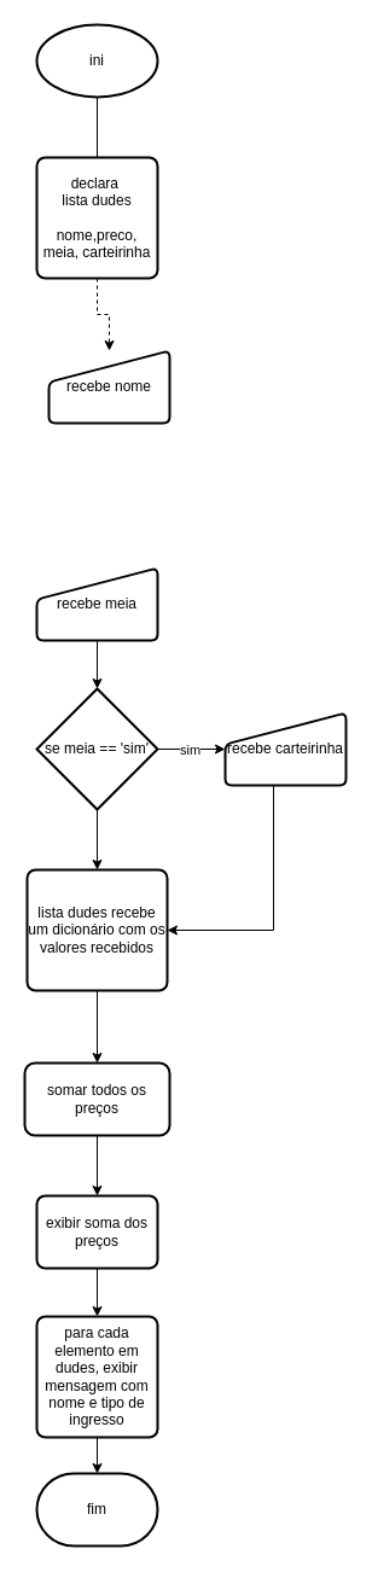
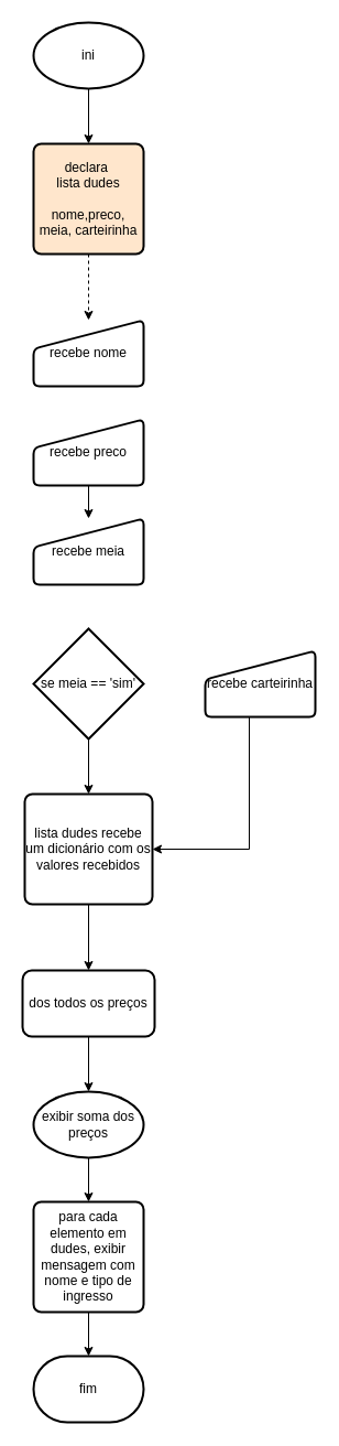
  <mxCell id="0" />
  <mxCell id="1" parent="0" />
- <mxCell id="2" style="edgeStyle=orthogonalEdgeStyle;rounded=0;orthogonalLoop=1;jettySize=auto;html=1;endArrow=none;" edge="1" parent="1" source="3" target="5"><mxGeometry relative="1" as="geometry" /></mxCell>
+ <mxCell id="2" style="edgeStyle=orthogonalEdgeStyle;rounded=0;orthogonalLoop=1;jettySize=auto;html=1;" edge="1" parent="1" source="3" target="5"><mxGeometry relative="1" as="geometry" /></mxCell>
  <mxCell id="3" value="ini" style="strokeWidth=2;html=1;shape=mxgraph.flowchart.start_1;whiteSpace=wrap;" vertex="1" parent="1"><mxGeometry x="30" y="20" width="100" height="60" as="geometry" /></mxCell>
  <mxCell id="4" style="edgeStyle=orthogonalEdgeStyle;rounded=0;orthogonalLoop=1;jettySize=auto;html=1;dashed=1;" edge="1" parent="1" source="5" target="6"><mxGeometry relative="1" as="geometry" /></mxCell>
- <mxCell id="5" value="declara&amp;nbsp;&lt;br&gt;lista dudes&lt;div&gt;&lt;br&gt;nome,preco, meia, carteirinha&lt;/div&gt;" style="rounded=1;whiteSpace=wrap;html=1;absoluteArcSize=1;arcSize=14;strokeWidth=2;" vertex="1" parent="1"><mxGeometry x="30" y="130" width="100" height="100" as="geometry" /></mxCell>
- <mxCell id="6" value="recebe nome" style="html=1;strokeWidth=2;shape=manualInput;whiteSpace=wrap;rounded=1;size=26;arcSize=11;" vertex="1" parent="1"><mxGeometry x="40" y="290" width="100" height="60" as="geometry" /></mxCell>
- <mxCell id="9" style="edgeStyle=orthogonalEdgeStyle;rounded=0;orthogonalLoop=1;jettySize=auto;html=1;" edge="1" parent="1" source="10" target="14"><mxGeometry relative="1" as="geometry" /></mxCell>
+ <mxCell id="5" value="declara&amp;nbsp;&lt;br&gt;lista dudes&lt;div&gt;&lt;br&gt;nome,preco, meia, carteirinha&lt;/div&gt;" style="rounded=1;whiteSpace=wrap;html=1;absoluteArcSize=1;arcSize=14;strokeWidth=2;fillColor=#ffe6cc;" vertex="1" parent="1"><mxGeometry x="30" y="130" width="100" height="100" as="geometry" /></mxCell>
+ <mxCell id="6" value="recebe nome" style="html=1;strokeWidth=2;shape=manualInput;whiteSpace=wrap;rounded=1;size=26;arcSize=11;" vertex="1" parent="1"><mxGeometry x="30" y="290" width="100" height="60" as="geometry" /></mxCell>
+ <mxCell id="7" value="" style="edgeStyle=orthogonalEdgeStyle;rounded=0;orthogonalLoop=1;jettySize=auto;html=1;" edge="1" parent="1" source="8" target="10"><mxGeometry relative="1" as="geometry" /></mxCell>
+ <mxCell id="8" value="recebe preco" style="html=1;strokeWidth=2;shape=manualInput;whiteSpace=wrap;rounded=1;size=26;arcSize=11;" vertex="1" parent="1"><mxGeometry x="30" y="380" width="100" height="60" as="geometry" /></mxCell>
  <mxCell id="10" value="recebe meia" style="html=1;strokeWidth=2;shape=manualInput;whiteSpace=wrap;rounded=1;size=26;arcSize=11;" vertex="1" parent="1"><mxGeometry x="30" y="470" width="100" height="60" as="geometry" /></mxCell>
- <mxCell id="11" style="edgeStyle=orthogonalEdgeStyle;rounded=0;orthogonalLoop=1;jettySize=auto;html=1;" edge="1" parent="1" source="14" target="16"><mxGeometry relative="1" as="geometry" /></mxCell>
- <mxCell id="12" value="sim" style="edgeLabel;html=1;align=center;verticalAlign=middle;resizable=0;points=[];" connectable="0" vertex="1" parent="11"><mxGeometry x="0.24" y="1" relative="1" as="geometry"><mxPoint x="-9" y="1" as="offset" /></mxGeometry></mxCell>
  <mxCell id="13" style="edgeStyle=orthogonalEdgeStyle;rounded=0;orthogonalLoop=1;jettySize=auto;html=1;" edge="1" parent="1" source="14" target="18"><mxGeometry relative="1" as="geometry" /></mxCell>
  <mxCell id="14" value="se meia == 'sim'" style="strokeWidth=2;html=1;shape=mxgraph.flowchart.decision;whiteSpace=wrap;" vertex="1" parent="1"><mxGeometry x="30" y="570" width="100" height="100" as="geometry" /></mxCell>
  <mxCell id="15" style="edgeStyle=orthogonalEdgeStyle;rounded=0;orthogonalLoop=1;jettySize=auto;html=1;" edge="1" parent="1" source="16" target="18"><mxGeometry relative="1" as="geometry"><Array as="points"><mxPoint x="226" y="770" /></Array></mxGeometry></mxCell>
  <mxCell id="16" value="recebe carteirinha" style="html=1;strokeWidth=2;shape=manualInput;whiteSpace=wrap;rounded=1;size=26;arcSize=11;" vertex="1" parent="1"><mxGeometry x="186" y="590" width="100" height="60" as="geometry" /></mxCell>
  <mxCell id="17" value="" style="edgeStyle=orthogonalEdgeStyle;rounded=0;orthogonalLoop=1;jettySize=auto;html=1;" edge="1" parent="1" source="18" target="20"><mxGeometry relative="1" as="geometry" /></mxCell>
  <mxCell id="18" value="lista dudes recebe um dicionário com os valores recebidos" style="rounded=1;whiteSpace=wrap;html=1;absoluteArcSize=1;arcSize=14;strokeWidth=2;" vertex="1" parent="1"><mxGeometry x="22" y="720" width="116" height="100" as="geometry" /></mxCell>
  <mxCell id="19" style="edgeStyle=orthogonalEdgeStyle;rounded=0;orthogonalLoop=1;jettySize=auto;html=1;" edge="1" parent="1" source="20" target="22"><mxGeometry relative="1" as="geometry" /></mxCell>
- <mxCell id="20" value="somar todos os preços" style="whiteSpace=wrap;html=1;rounded=1;arcSize=14;strokeWidth=2;" vertex="1" parent="1"><mxGeometry x="20" y="880" width="120" height="60" as="geometry" /></mxCell>
+ <mxCell id="20" value="dos todos os preços" style="whiteSpace=wrap;html=1;rounded=1;arcSize=14;strokeWidth=2;" vertex="1" parent="1"><mxGeometry x="20" y="880" width="120" height="60" as="geometry" /></mxCell>
  <mxCell id="21" style="edgeStyle=orthogonalEdgeStyle;rounded=0;orthogonalLoop=1;jettySize=auto;html=1;" edge="1" parent="1" source="22" target="24"><mxGeometry relative="1" as="geometry" /></mxCell>
- <mxCell id="22" value="exibir soma dos preços" style="rounded=1;whiteSpace=wrap;html=1;absoluteArcSize=1;arcSize=14;strokeWidth=2;" vertex="1" parent="1"><mxGeometry x="30" y="990" width="100" height="60" as="geometry" /></mxCell>
+ <mxCell id="22" value="exibir soma dos preços" style="ellipse;whiteSpace=wrap;html=1;absoluteArcSize=1;arcSize=14;strokeWidth=2;" vertex="1" parent="1"><mxGeometry x="30" y="990" width="100" height="60" as="geometry" /></mxCell>
  <mxCell id="23" style="edgeStyle=orthogonalEdgeStyle;rounded=0;orthogonalLoop=1;jettySize=auto;html=1;" edge="1" parent="1" source="24" target="25"><mxGeometry relative="1" as="geometry" /></mxCell>
  <mxCell id="24" value="para cada elemento em dudes, exibir mensagem com nome e tipo de ingresso" style="rounded=1;whiteSpace=wrap;html=1;absoluteArcSize=1;arcSize=14;strokeWidth=2;" vertex="1" parent="1"><mxGeometry x="30" y="1090" width="100" height="100" as="geometry" /></mxCell>
- <mxCell id="25" value="fim" style="strokeWidth=2;html=1;shape=mxgraph.flowchart.terminator;whiteSpace=wrap;" vertex="1" parent="1"><mxGeometry x="30" y="1220" width="100" height="60" as="geometry" /></mxCell>
+ <mxCell id="25" value="fim" style="strokeWidth=2;html=1;shape=mxgraph.flowchart.terminator;whiteSpace=wrap;" vertex="1" parent="1"><mxGeometry x="30" y="1230" width="100" height="60" as="geometry" /></mxCell>
